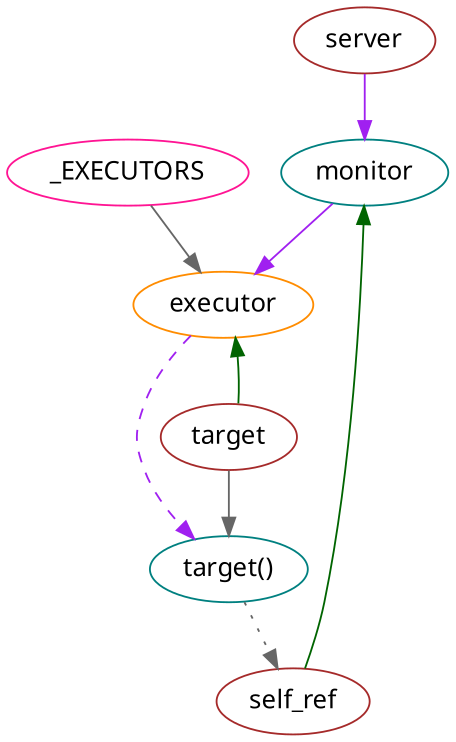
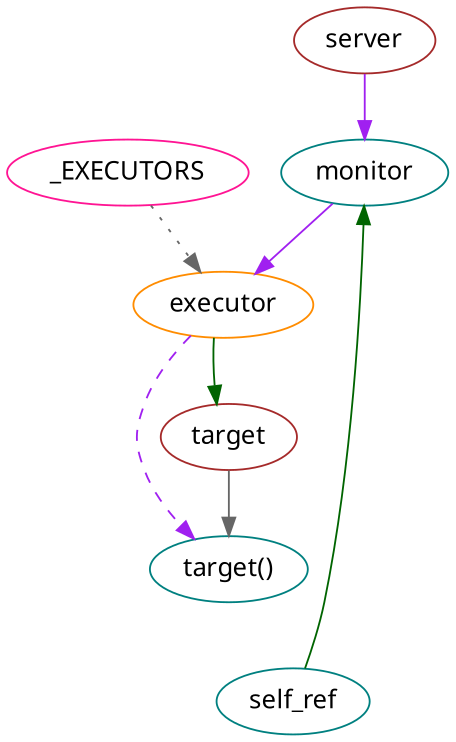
  digraph {
    fontname="Noto Sans"
    node [color=teal fontname="Noto Sans"]
    edge [color=purple fontname="Noto Sans" style=solid]
    server [color=brown]
    monitor
    executor [color=darkorange]
    "target()"
    n5 [color=brown label=target]
-   self_ref [color=brown]
+   self_ref
    _EXECUTORS [color=deeppink]
    server -> monitor
    monitor -> executor
    executor -> "target()" [style=dashed]
-   n5 -> executor [color=darkgreen]
-   "target()" -> self_ref [color=gray40 style=dotted]
+   executor -> n5 [color=darkgreen]
    n5 -> "target()" [color=gray40]
    self_ref -> monitor [color=darkgreen curved=true]
-   _EXECUTORS -> executor [color=gray40]
+   _EXECUTORS -> executor [color=gray40 style=dotted]
  }
